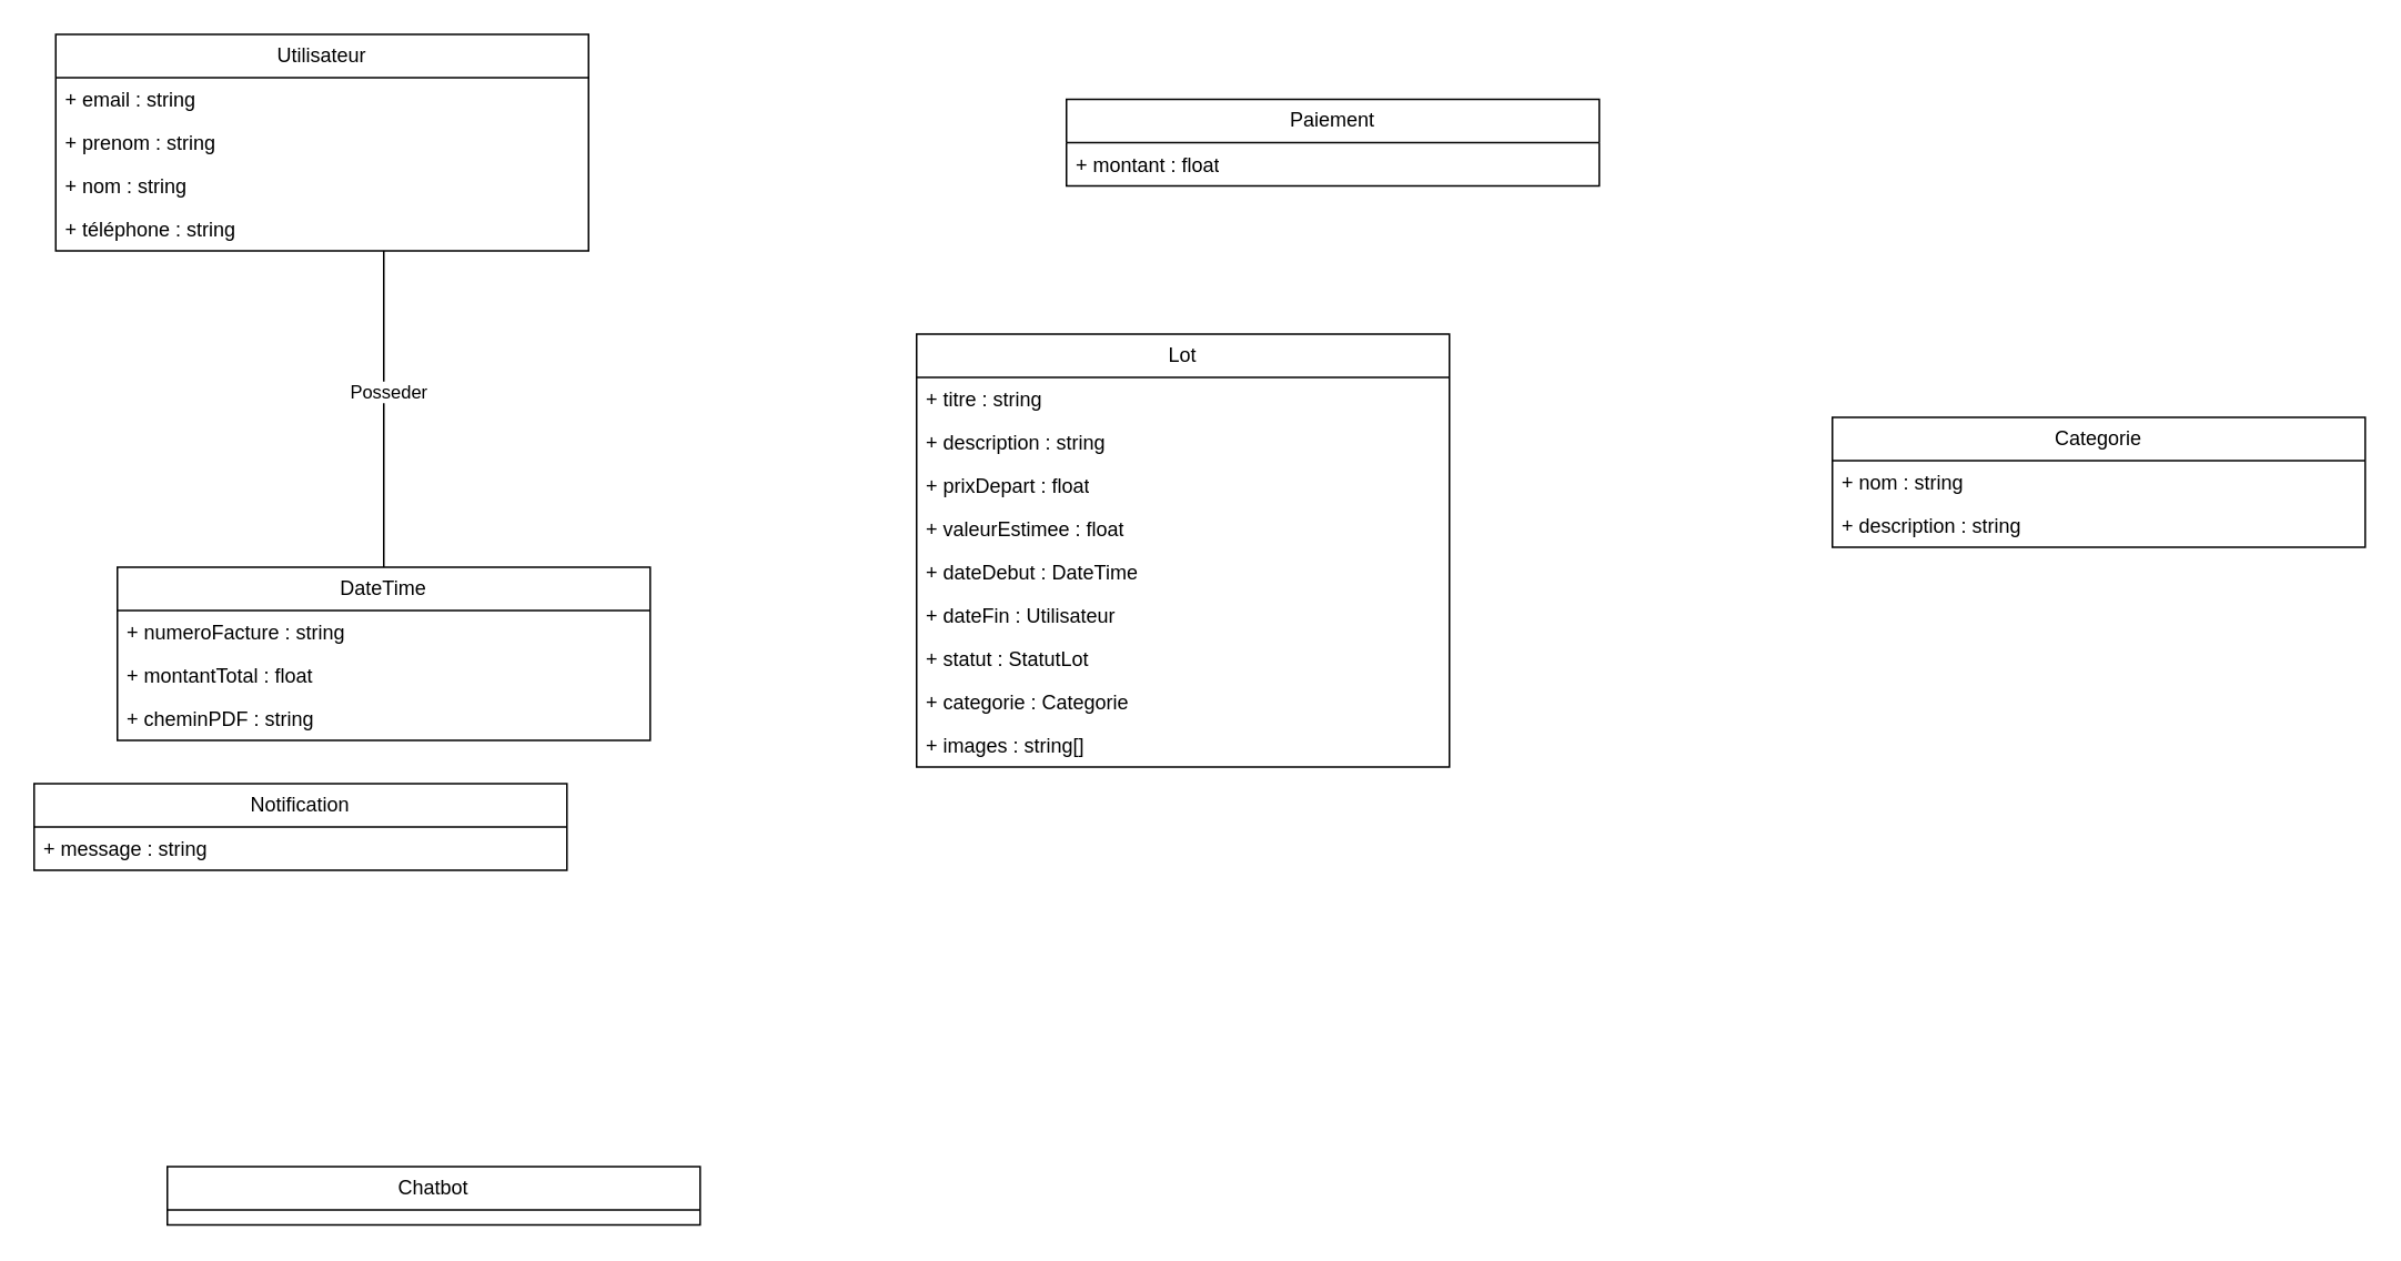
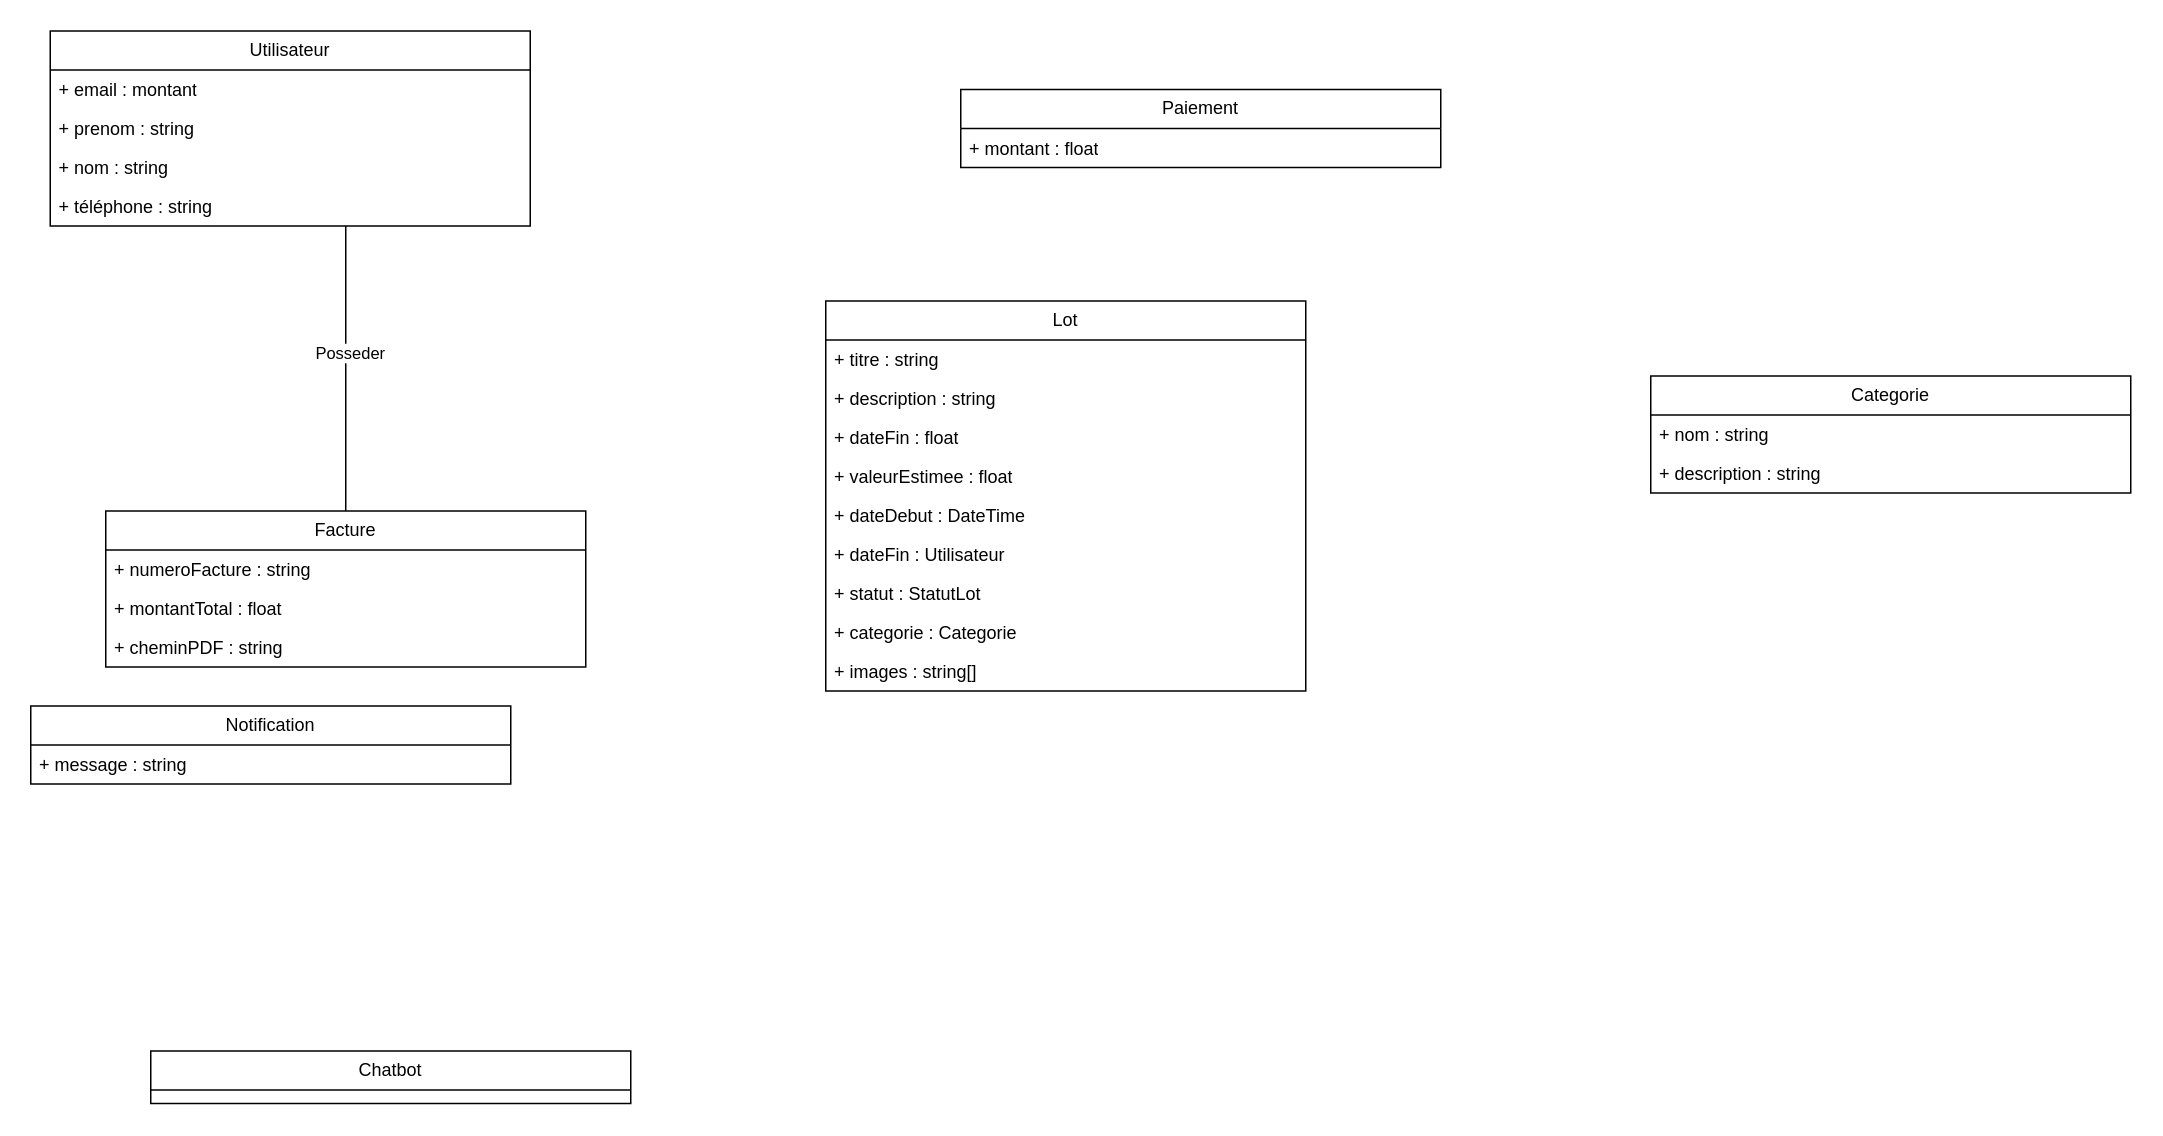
  <mxCell id="0" />
  <mxCell id="1" parent="0" />
  <mxCell id="2" value="Utilisateur" style="swimlane;fontStyle=0;childLayout=stackLayout;horizontal=1;startSize=26;fillColor=none;horizontalStack=0;resizeParent=1;resizeParentMax=0;resizeLast=0;collapsible=1;marginBottom=0;whiteSpace=wrap;html=1;" vertex="1" parent="1"><mxGeometry x="33" y="20" width="320" height="130" as="geometry" /></mxCell>
- <mxCell id="3" value="+&amp;nbsp;email : string" style="text;strokeColor=none;fillColor=none;align=left;verticalAlign=top;spacingLeft=4;spacingRight=4;overflow=hidden;rotatable=0;points=[[0,0.5],[1,0.5]];portConstraint=eastwest;whiteSpace=wrap;html=1;" vertex="1" parent="2"><mxGeometry y="26" width="320" height="26" as="geometry" /></mxCell>
+ <mxCell id="3" value="+&amp;nbsp;email : montant" style="text;strokeColor=none;fillColor=none;align=left;verticalAlign=top;spacingLeft=4;spacingRight=4;overflow=hidden;rotatable=0;points=[[0,0.5],[1,0.5]];portConstraint=eastwest;whiteSpace=wrap;html=1;" vertex="1" parent="2"><mxGeometry y="26" width="320" height="26" as="geometry" /></mxCell>
  <mxCell id="4" value="+&amp;nbsp;prenom : string&lt;div&gt;&lt;br&gt;&lt;/div&gt;" style="text;strokeColor=none;fillColor=none;align=left;verticalAlign=top;spacingLeft=4;spacingRight=4;overflow=hidden;rotatable=0;points=[[0,0.5],[1,0.5]];portConstraint=eastwest;whiteSpace=wrap;html=1;" vertex="1" parent="2"><mxGeometry y="52" width="320" height="26" as="geometry" /></mxCell>
  <mxCell id="5" value="+ nom : string&lt;div&gt;&lt;br&gt;&lt;/div&gt;" style="text;strokeColor=none;fillColor=none;align=left;verticalAlign=top;spacingLeft=4;spacingRight=4;overflow=hidden;rotatable=0;points=[[0,0.5],[1,0.5]];portConstraint=eastwest;whiteSpace=wrap;html=1;" vertex="1" parent="2"><mxGeometry y="78" width="320" height="26" as="geometry" /></mxCell>
  <mxCell id="6" value="+ téléphone : string&lt;div&gt;&lt;br&gt;&lt;/div&gt;" style="text;strokeColor=none;fillColor=none;align=left;verticalAlign=top;spacingLeft=4;spacingRight=4;overflow=hidden;rotatable=0;points=[[0,0.5],[1,0.5]];portConstraint=eastwest;whiteSpace=wrap;html=1;" vertex="1" parent="2"><mxGeometry y="104" width="320" height="26" as="geometry" /></mxCell>
  <mxCell id="7" value="Lot" style="swimlane;fontStyle=0;childLayout=stackLayout;horizontal=1;startSize=26;fillColor=none;horizontalStack=0;resizeParent=1;resizeParentMax=0;resizeLast=0;collapsible=1;marginBottom=0;whiteSpace=wrap;html=1;" vertex="1" parent="1"><mxGeometry x="550" y="200" width="320" height="260" as="geometry" /></mxCell>
  <mxCell id="8" value="+ titre : string" style="text;strokeColor=none;fillColor=none;align=left;verticalAlign=top;spacingLeft=4;spacingRight=4;overflow=hidden;rotatable=0;points=[[0,0.5],[1,0.5]];portConstraint=eastwest;whiteSpace=wrap;html=1;" vertex="1" parent="7"><mxGeometry y="26" width="320" height="26" as="geometry" /></mxCell>
  <mxCell id="9" value="&lt;div&gt;+&amp;nbsp;description : string&lt;/div&gt;" style="text;strokeColor=none;fillColor=none;align=left;verticalAlign=top;spacingLeft=4;spacingRight=4;overflow=hidden;rotatable=0;points=[[0,0.5],[1,0.5]];portConstraint=eastwest;whiteSpace=wrap;html=1;" vertex="1" parent="7"><mxGeometry y="52" width="320" height="26" as="geometry" /></mxCell>
- <mxCell id="10" value="&lt;div&gt;+&amp;nbsp;prixDepart : float&lt;/div&gt;" style="text;strokeColor=none;fillColor=none;align=left;verticalAlign=top;spacingLeft=4;spacingRight=4;overflow=hidden;rotatable=0;points=[[0,0.5],[1,0.5]];portConstraint=eastwest;whiteSpace=wrap;html=1;" vertex="1" parent="7"><mxGeometry y="78" width="320" height="26" as="geometry" /></mxCell>
+ <mxCell id="10" value="&lt;div&gt;+&amp;nbsp;dateFin : float&lt;/div&gt;" style="text;strokeColor=none;fillColor=none;align=left;verticalAlign=top;spacingLeft=4;spacingRight=4;overflow=hidden;rotatable=0;points=[[0,0.5],[1,0.5]];portConstraint=eastwest;whiteSpace=wrap;html=1;" vertex="1" parent="7"><mxGeometry y="78" width="320" height="26" as="geometry" /></mxCell>
  <mxCell id="11" value="&lt;div&gt;+&amp;nbsp;valeurEstimee : float&lt;/div&gt;" style="text;strokeColor=none;fillColor=none;align=left;verticalAlign=top;spacingLeft=4;spacingRight=4;overflow=hidden;rotatable=0;points=[[0,0.5],[1,0.5]];portConstraint=eastwest;whiteSpace=wrap;html=1;" vertex="1" parent="7"><mxGeometry y="104" width="320" height="26" as="geometry" /></mxCell>
  <mxCell id="12" value="+&amp;nbsp;dateDebut : DateTime&lt;div&gt;&lt;br&gt;&lt;/div&gt;" style="text;strokeColor=none;fillColor=none;align=left;verticalAlign=top;spacingLeft=4;spacingRight=4;overflow=hidden;rotatable=0;points=[[0,0.5],[1,0.5]];portConstraint=eastwest;whiteSpace=wrap;html=1;" vertex="1" parent="7"><mxGeometry y="130" width="320" height="26" as="geometry" /></mxCell>
  <mxCell id="13" value="&lt;div&gt;+&amp;nbsp;dateFin : Utilisateur&lt;/div&gt;" style="text;strokeColor=none;fillColor=none;align=left;verticalAlign=top;spacingLeft=4;spacingRight=4;overflow=hidden;rotatable=0;points=[[0,0.5],[1,0.5]];portConstraint=eastwest;whiteSpace=wrap;html=1;" vertex="1" parent="7"><mxGeometry y="156" width="320" height="26" as="geometry" /></mxCell>
  <mxCell id="14" value="&lt;div&gt;+ statut : StatutLot&lt;/div&gt;" style="text;strokeColor=none;fillColor=none;align=left;verticalAlign=top;spacingLeft=4;spacingRight=4;overflow=hidden;rotatable=0;points=[[0,0.5],[1,0.5]];portConstraint=eastwest;whiteSpace=wrap;html=1;" vertex="1" parent="7"><mxGeometry y="182" width="320" height="26" as="geometry" /></mxCell>
  <mxCell id="15" value="+&amp;nbsp;categorie : Categorie" style="text;strokeColor=none;fillColor=none;align=left;verticalAlign=top;spacingLeft=4;spacingRight=4;overflow=hidden;rotatable=0;points=[[0,0.5],[1,0.5]];portConstraint=eastwest;whiteSpace=wrap;html=1;" vertex="1" parent="7"><mxGeometry y="208" width="320" height="26" as="geometry" /></mxCell>
  <mxCell id="16" value="+&amp;nbsp;images : string[]" style="text;strokeColor=none;fillColor=none;align=left;verticalAlign=top;spacingLeft=4;spacingRight=4;overflow=hidden;rotatable=0;points=[[0,0.5],[1,0.5]];portConstraint=eastwest;whiteSpace=wrap;html=1;" vertex="1" parent="7"><mxGeometry y="234" width="320" height="26" as="geometry" /></mxCell>
  <mxCell id="17" value="Categorie" style="swimlane;fontStyle=0;childLayout=stackLayout;horizontal=1;startSize=26;fillColor=none;horizontalStack=0;resizeParent=1;resizeParentMax=0;resizeLast=0;collapsible=1;marginBottom=0;whiteSpace=wrap;html=1;" vertex="1" parent="1"><mxGeometry x="1100" y="250" width="320" height="78" as="geometry" /></mxCell>
  <mxCell id="18" value="+&amp;nbsp;nom : string" style="text;strokeColor=none;fillColor=none;align=left;verticalAlign=top;spacingLeft=4;spacingRight=4;overflow=hidden;rotatable=0;points=[[0,0.5],[1,0.5]];portConstraint=eastwest;whiteSpace=wrap;html=1;" vertex="1" parent="17"><mxGeometry y="26" width="320" height="26" as="geometry" /></mxCell>
  <mxCell id="19" value="&lt;div&gt;+&amp;nbsp;description : string&lt;/div&gt;" style="text;strokeColor=none;fillColor=none;align=left;verticalAlign=top;spacingLeft=4;spacingRight=4;overflow=hidden;rotatable=0;points=[[0,0.5],[1,0.5]];portConstraint=eastwest;whiteSpace=wrap;html=1;" vertex="1" parent="17"><mxGeometry y="52" width="320" height="26" as="geometry" /></mxCell>
  <mxCell id="20" value="Paiement" style="swimlane;fontStyle=0;childLayout=stackLayout;horizontal=1;startSize=26;fillColor=none;horizontalStack=0;resizeParent=1;resizeParentMax=0;resizeLast=0;collapsible=1;marginBottom=0;whiteSpace=wrap;html=1;" vertex="1" parent="1"><mxGeometry x="640" y="59" width="320" height="52" as="geometry" /></mxCell>
  <mxCell id="21" value="+&amp;nbsp;montant : float" style="text;strokeColor=none;fillColor=none;align=left;verticalAlign=top;spacingLeft=4;spacingRight=4;overflow=hidden;rotatable=0;points=[[0,0.5],[1,0.5]];portConstraint=eastwest;whiteSpace=wrap;html=1;" vertex="1" parent="20"><mxGeometry y="26" width="320" height="26" as="geometry" /></mxCell>
- <mxCell id="22" value="DateTime" style="swimlane;fontStyle=0;childLayout=stackLayout;horizontal=1;startSize=26;fillColor=none;horizontalStack=0;resizeParent=1;resizeParentMax=0;resizeLast=0;collapsible=1;marginBottom=0;whiteSpace=wrap;html=1;" vertex="1" parent="1"><mxGeometry x="70" y="340" width="320" height="104" as="geometry" /></mxCell>
+ <mxCell id="22" value="Facture" style="swimlane;fontStyle=0;childLayout=stackLayout;horizontal=1;startSize=26;fillColor=none;horizontalStack=0;resizeParent=1;resizeParentMax=0;resizeLast=0;collapsible=1;marginBottom=0;whiteSpace=wrap;html=1;" vertex="1" parent="1"><mxGeometry x="70" y="340" width="320" height="104" as="geometry" /></mxCell>
  <mxCell id="23" value="+&amp;nbsp;numeroFacture : string" style="text;strokeColor=none;fillColor=none;align=left;verticalAlign=top;spacingLeft=4;spacingRight=4;overflow=hidden;rotatable=0;points=[[0,0.5],[1,0.5]];portConstraint=eastwest;whiteSpace=wrap;html=1;" vertex="1" parent="22"><mxGeometry y="26" width="320" height="26" as="geometry" /></mxCell>
  <mxCell id="24" value="+&amp;nbsp;montantTotal : float" style="text;strokeColor=none;fillColor=none;align=left;verticalAlign=top;spacingLeft=4;spacingRight=4;overflow=hidden;rotatable=0;points=[[0,0.5],[1,0.5]];portConstraint=eastwest;whiteSpace=wrap;html=1;" vertex="1" parent="22"><mxGeometry y="52" width="320" height="26" as="geometry" /></mxCell>
  <mxCell id="25" value="+&amp;nbsp;cheminPDF : string" style="text;strokeColor=none;fillColor=none;align=left;verticalAlign=top;spacingLeft=4;spacingRight=4;overflow=hidden;rotatable=0;points=[[0,0.5],[1,0.5]];portConstraint=eastwest;whiteSpace=wrap;html=1;" vertex="1" parent="22"><mxGeometry y="78" width="320" height="26" as="geometry" /></mxCell>
  <mxCell id="26" value="Chatbot" style="swimlane;fontStyle=0;childLayout=stackLayout;horizontal=1;startSize=26;fillColor=none;horizontalStack=0;resizeParent=1;resizeParentMax=0;resizeLast=0;collapsible=1;marginBottom=0;whiteSpace=wrap;html=1;" vertex="1" parent="1"><mxGeometry x="100" y="700" width="320" height="35" as="geometry" /></mxCell>
  <mxCell id="27" value="Notification" style="swimlane;fontStyle=0;childLayout=stackLayout;horizontal=1;startSize=26;fillColor=none;horizontalStack=0;resizeParent=1;resizeParentMax=0;resizeLast=0;collapsible=1;marginBottom=0;whiteSpace=wrap;html=1;" vertex="1" parent="1"><mxGeometry x="20" y="470" width="320" height="52" as="geometry" /></mxCell>
  <mxCell id="28" value="+&amp;nbsp;message : string" style="text;strokeColor=none;fillColor=none;align=left;verticalAlign=top;spacingLeft=4;spacingRight=4;overflow=hidden;rotatable=0;points=[[0,0.5],[1,0.5]];portConstraint=eastwest;whiteSpace=wrap;html=1;" vertex="1" parent="27"><mxGeometry y="26" width="320" height="26" as="geometry" /></mxCell>
  <mxCell id="29" value="" style="endArrow=none;html=1;edgeStyle=orthogonalEdgeStyle;rounded=0;" edge="1" parent="1" source="22"><mxGeometry relative="1" as="geometry"><mxPoint x="60" y="210" as="sourcePoint" /><mxPoint x="230" y="150" as="targetPoint" /></mxGeometry></mxCell>
  <mxCell id="30" value="Posseder" style="edgeLabel;html=1;align=center;verticalAlign=middle;resizable=0;points=[];" vertex="1" connectable="0" parent="29"><mxGeometry x="0.116" y="-2" relative="1" as="geometry"><mxPoint as="offset" /></mxGeometry></mxCell>
